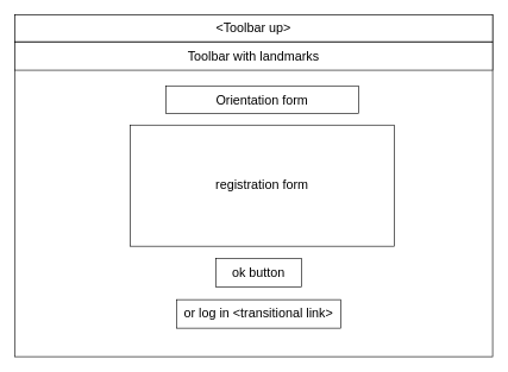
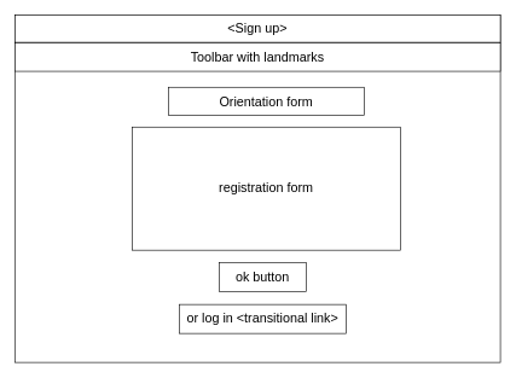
  <mxCell id="0" />
  <mxCell id="1" parent="0" />
  <mxCell id="2" value="" style="rounded=0;whiteSpace=wrap;html=1;" parent="1" vertex="1"><mxGeometry x="20" y="20" width="670" height="480" as="geometry" /></mxCell>
- <mxCell id="3" value="&amp;lt;Toolbar up&amp;gt;" style="rounded=0;whiteSpace=wrap;html=1;fontSize=18;" parent="1" vertex="1"><mxGeometry x="20" y="20" width="670" height="38" as="geometry" /></mxCell>
+ <mxCell id="3" value="&amp;lt;Sign up&amp;gt;" style="rounded=0;whiteSpace=wrap;html=1;fontSize=18;" parent="1" vertex="1"><mxGeometry x="20" y="20" width="670" height="38" as="geometry" /></mxCell>
  <mxCell id="4" value="Toolbar with landmarks" style="rounded=0;whiteSpace=wrap;html=1;fontSize=18;" parent="1" vertex="1"><mxGeometry x="20" y="59" width="670" height="39" as="geometry" /></mxCell>
  <mxCell id="5" value="registration form" style="rounded=0;whiteSpace=wrap;html=1;fontSize=18;" parent="1" vertex="1"><mxGeometry x="182" y="175" width="370" height="170" as="geometry" /></mxCell>
  <mxCell id="6" value="Orientation form" style="rounded=0;whiteSpace=wrap;html=1;fontSize=18;" parent="1" vertex="1"><mxGeometry x="232" y="120" width="270" height="39" as="geometry" /></mxCell>
  <mxCell id="7" value="ok button" style="rounded=0;whiteSpace=wrap;html=1;fontSize=18;" parent="1" vertex="1"><mxGeometry x="302" y="362.5" width="120" height="40" as="geometry" /></mxCell>
  <mxCell id="8" value="or log in &amp;lt;transitional link&amp;gt;" style="rounded=0;whiteSpace=wrap;html=1;fontSize=18;" parent="1" vertex="1"><mxGeometry x="247" y="420" width="230" height="40" as="geometry" /></mxCell>
